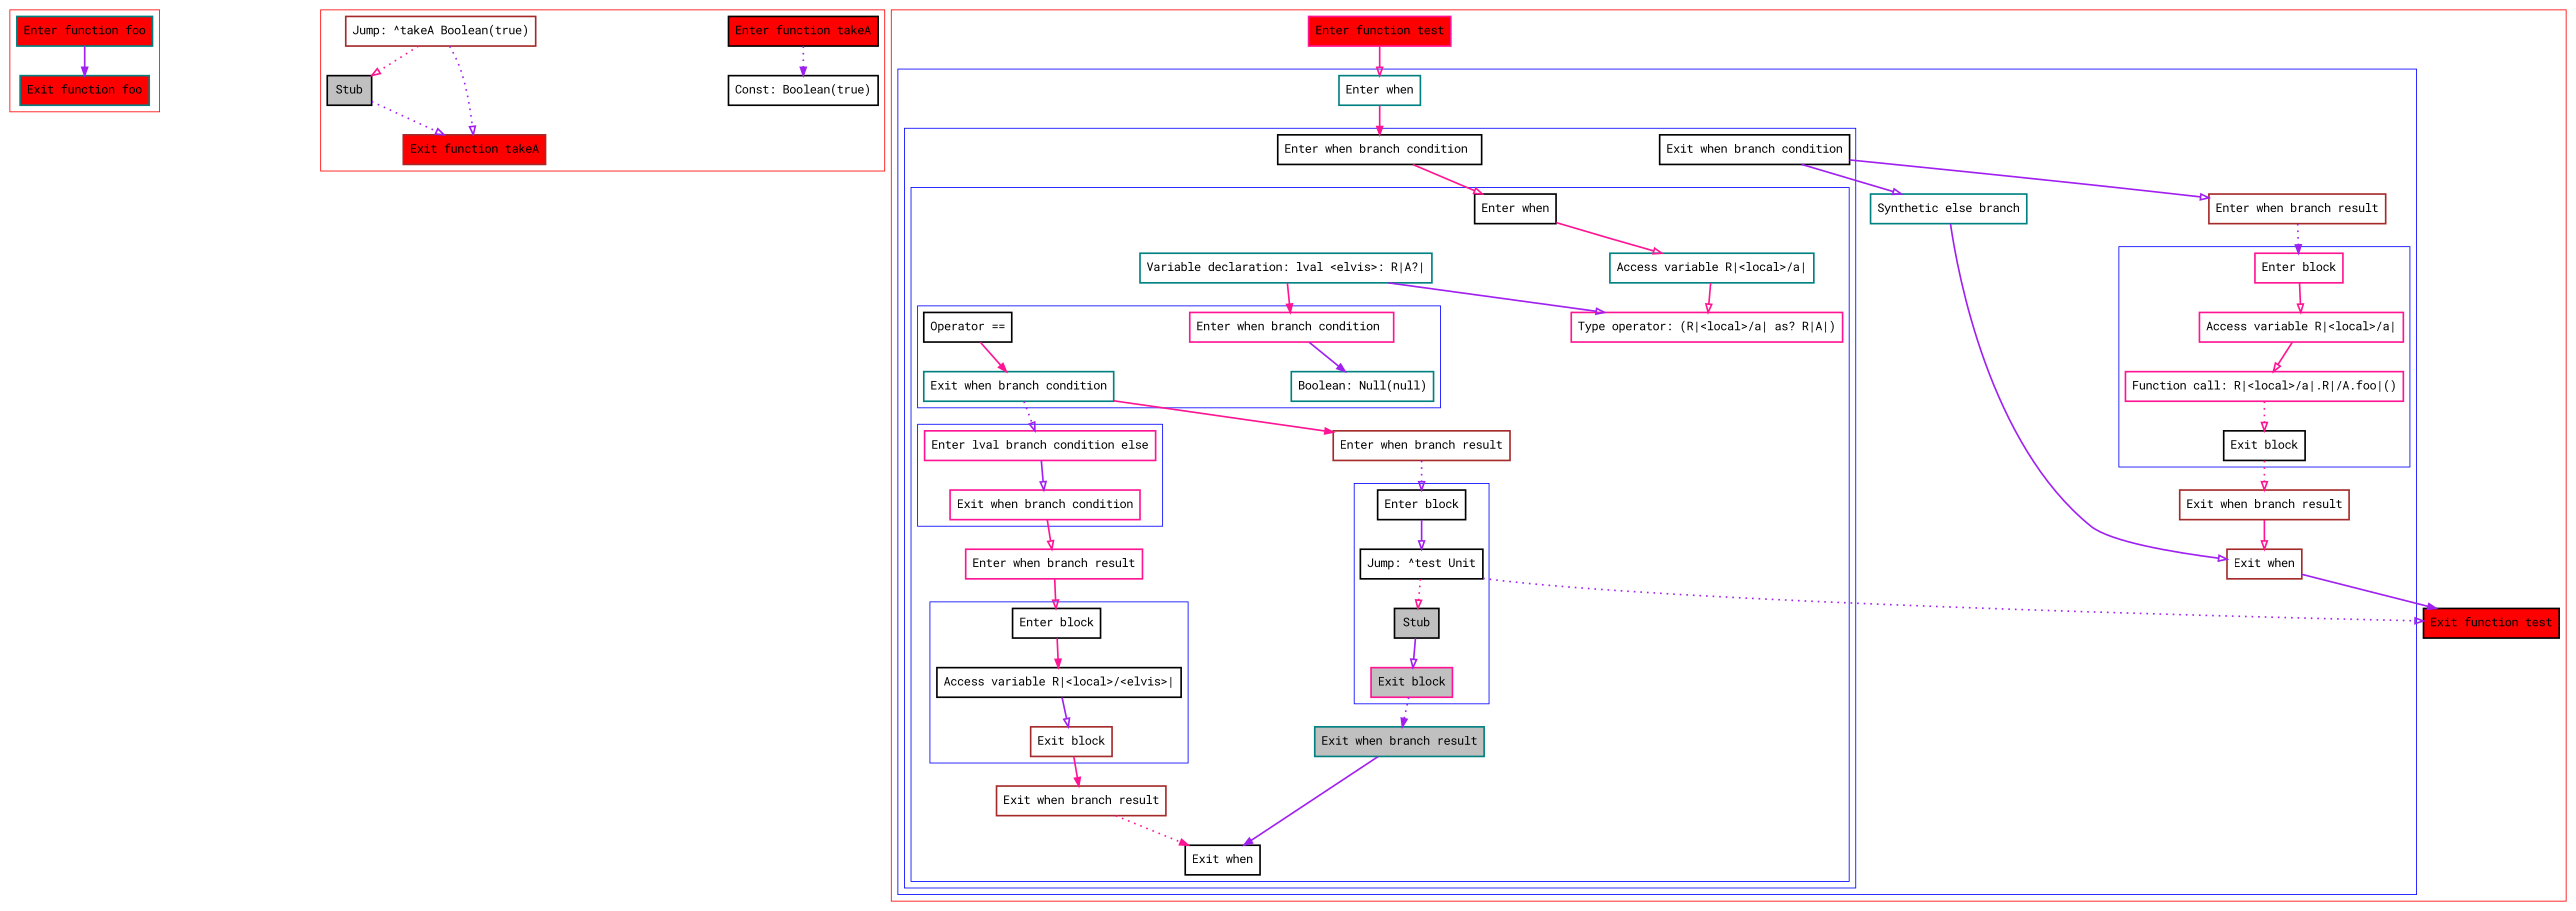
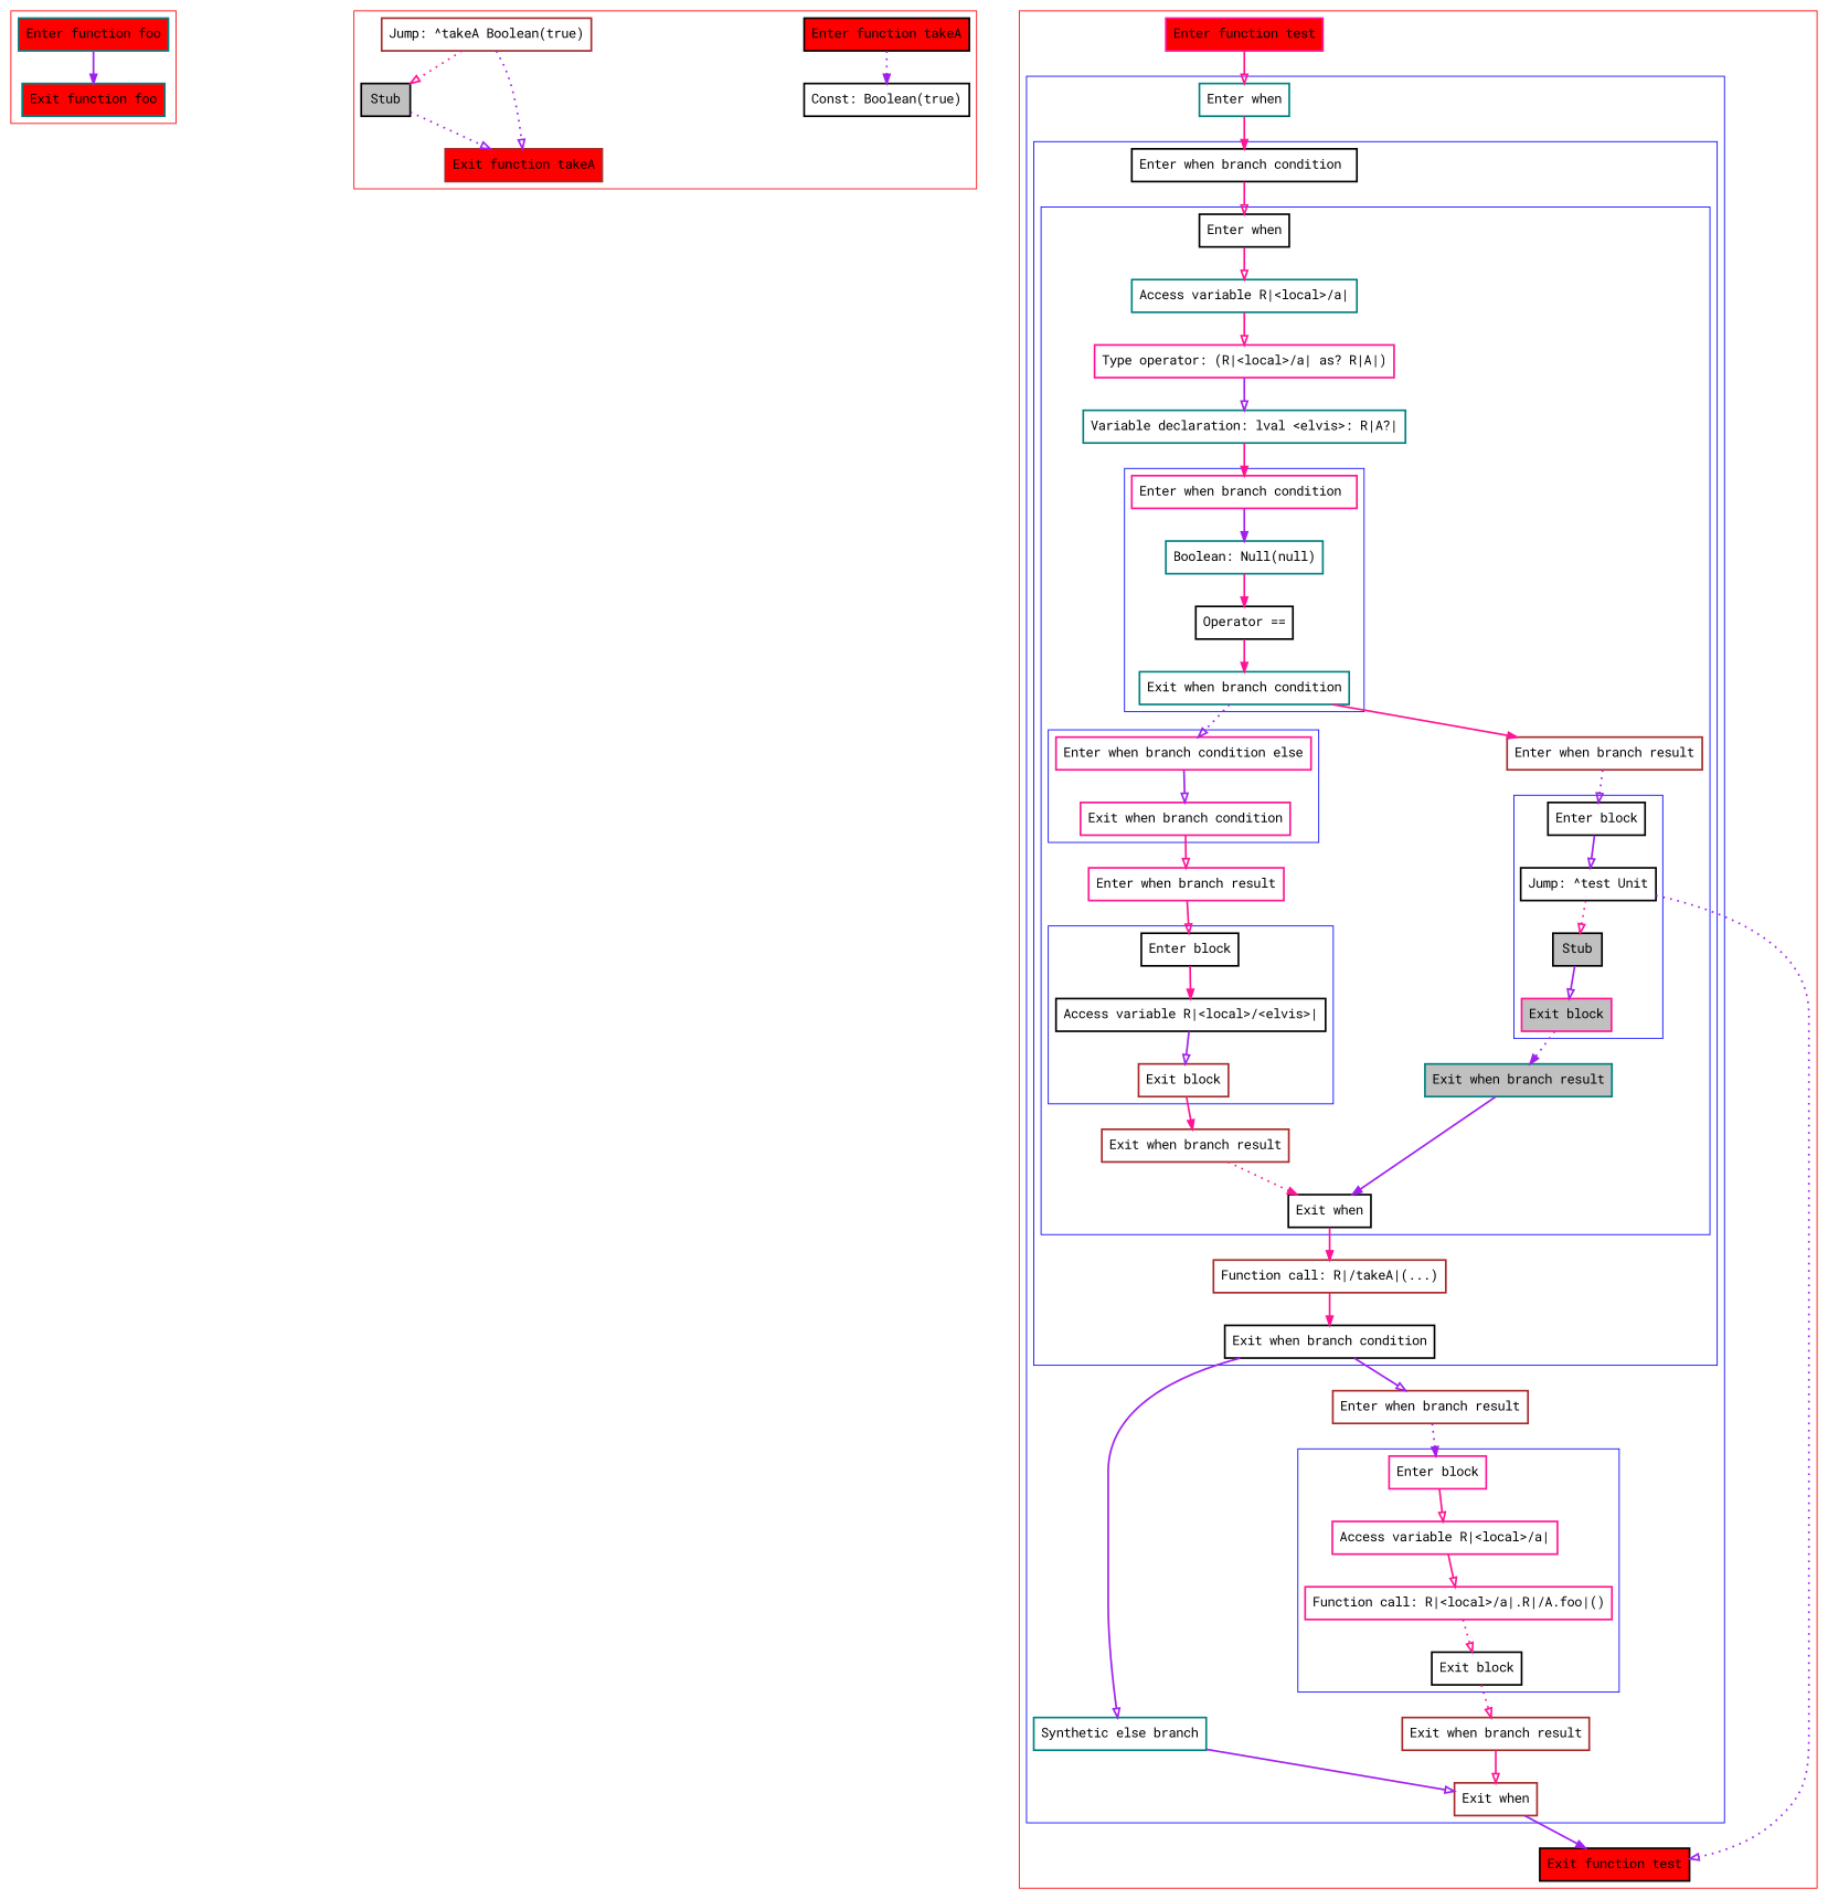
  digraph {
    fontname="Roboto Mono"
    nodesep=3
    node [color=black fontname="Roboto Mono" penwidth=2 shape=box]
    edge [arrowhead=onormal color=deeppink fontname="Roboto Mono" penwidth=2 style=solid]
    n1 [color=teal fillcolor=red label="Enter function foo" style=filled]
    n2 [color=teal fillcolor=red label="Exit function foo" style=filled]
    n3 [fillcolor=red label="Enter function takeA" style=filled]
    n4 [label="Const: Boolean(true)"]
    n5 [color=brown label="Jump: ^takeA Boolean(true)"]
    n6 [fillcolor=gray label=Stub style=filled]
    n7 [color=brown fillcolor=red label="Exit function takeA" style=filled]
    n8 [color=deeppink label="Enter when branch condition "]
    n9 [color=teal label="Boolean: Null(null)"]
    n10 [label="Operator =="]
    n11 [color=teal label="Exit when branch condition"]
-   n12 [color=deeppink label="Enter lval branch condition else"]
+   n12 [color=deeppink label="Enter when branch condition else"]
    n13 [color=deeppink label="Exit when branch condition"]
    n14 [label="Enter block"]
    n15 [label="Access variable R|<local>/<elvis>|"]
    n16 [color=brown label="Exit block"]
    n17 [label="Enter block"]
    n18 [label="Jump: ^test Unit"]
    n19 [fillcolor=gray label=Stub style=filled]
    n20 [color=deeppink fillcolor=gray label="Exit block" style=filled]
    n21 [label="Enter when"]
    n22 [color=teal label="Access variable R|<local>/a|"]
    n23 [color=deeppink label="Type operator: (R|<local>/a| as? R|A|)"]
    n24 [color=teal label="Variable declaration: lval <elvis>: R|A?|"]
    n25 [color=deeppink label="Enter when branch result"]
    n26 [color=brown label="Exit when branch result"]
    n27 [color=brown label="Enter when branch result"]
    n28 [color=teal fillcolor=gray label="Exit when branch result" style=filled]
    n29 [label="Exit when"]
    n30 [label="Enter when branch condition "]
+   n31 [color=brown label="Function call: R|/takeA|(...)"]
    n32 [label="Exit when branch condition"]
    n33 [color=deeppink label="Enter block"]
    n34 [color=deeppink label="Access variable R|<local>/a|"]
    n35 [color=deeppink label="Function call: R|<local>/a|.R|/A.foo|()"]
    n36 [label="Exit block"]
    n37 [color=teal label="Enter when"]
    n38 [color=teal label="Synthetic else branch"]
    n39 [color=brown label="Enter when branch result"]
    n40 [color=brown label="Exit when branch result"]
    n41 [color=brown label="Exit when"]
    n42 [color=deeppink fillcolor=red label="Enter function test" style=filled]
    n43 [fillcolor=red label="Exit function test" style=filled]
    subgraph cluster_1 {
      color=red
      n1
      n2
    }
    subgraph cluster_2 {
      color=red
      n3
      n4
      n5
      n6
      n7
    }
    subgraph cluster_3 {
      color=red
      n42
      n43
      subgraph cluster_4 {
        color=blue
        n37
        n38
        n39
        n40
        n41
        subgraph cluster_5 {
          color=blue
          n30
+         n31
          n32
          subgraph cluster_6 {
            color=blue
            n21
            n22
            n23
            n24
            n25
            n26
            n27
            n28
            n29
            subgraph cluster_7 {
              color=blue
              n8
              n9
              n10
              n11
            }
            subgraph cluster_8 {
              color=blue
              n12
              n13
            }
            subgraph cluster_9 {
              color=blue
              n14
              n15
              n16
            }
            subgraph cluster_10 {
              color=blue
              n17
              n18
              n19
              n20
            }
          }
        }
        subgraph cluster_11 {
          color=blue
          n33
          n34
          n35
          n36
        }
      }
    }
    n1 -> n2 [arrowhead=normal color=purple]
    n3 -> n4 [arrowhead=normal color=purple style=dotted]
    n5 -> n6 [style=dotted]
    n5 -> n7 [color=purple style=dotted]
    n6 -> n7 [color=purple style=dotted]
    n8 -> n9 [arrowhead=normal color=purple style=bold]
+   n9 -> n10 [arrowhead=normal]
    n10 -> n11 [arrowhead=normal]
    n11 -> n12 [color=purple style=dotted]
    n11 -> n27 [arrowhead=normal]
    n12 -> n13 [color=purple]
    n13 -> n25
    n14 -> n15 [arrowhead=normal]
    n15 -> n16 [color=purple style=bold]
    n16 -> n26 [arrowhead=normal]
    n17 -> n18 [color=purple]
    n18 -> n19 [style=dotted]
    n18 -> n43 [color=purple style=dotted]
    n19 -> n20 [color=purple]
    n20 -> n28 [arrowhead=normal color=purple style=dotted]
    n21 -> n22
    n22 -> n23
-   n24 -> n23 [color=purple style=bold]
+   n23 -> n24 [color=purple style=bold]
    n24 -> n8 [arrowhead=normal]
    n25 -> n14 [style=bold]
    n26 -> n29 [arrowhead=normal style=dotted]
    n27 -> n17 [color=purple style=dotted]
    n28 -> n29 [arrowhead=normal color=purple]
+   n29 -> n31 [arrowhead=normal style=bold]
    n30 -> n21
+   n31 -> n32 [arrowhead=normal]
    n32 -> n38 [color=purple style=bold]
    n32 -> n39 [color=purple style=bold]
    n33 -> n34 [style=bold]
    n34 -> n35
    n35 -> n36 [style=dotted]
    n36 -> n40 [style=dotted]
    n37 -> n30 [arrowhead=normal style=bold]
    n38 -> n41 [color=purple]
    n39 -> n33 [arrowhead=normal color=purple style=dotted]
    n40 -> n41 [style=bold]
    n41 -> n43 [arrowhead=normal color=purple style=bold]
    n42 -> n37 [style=bold]
  }
